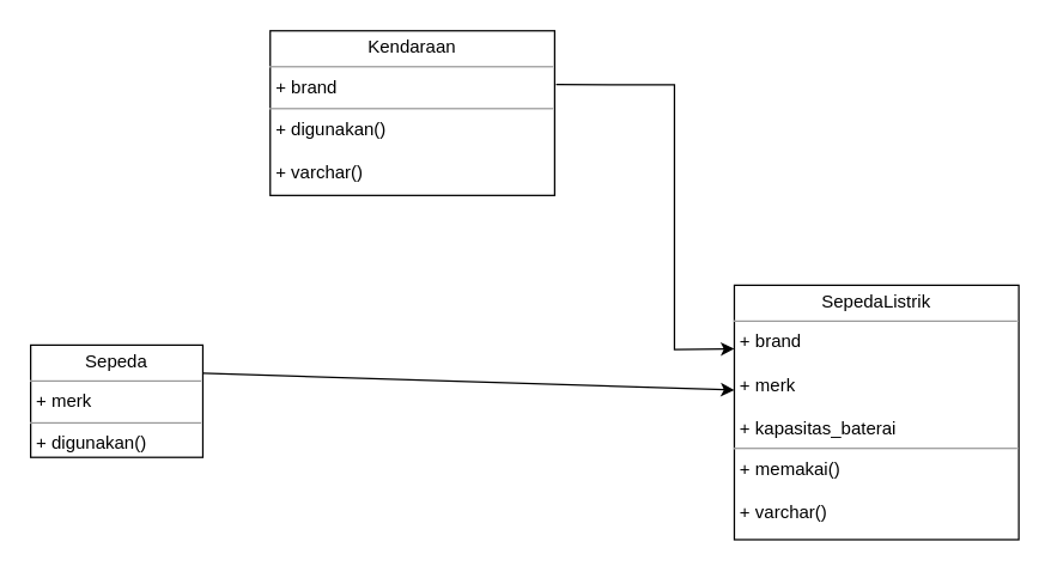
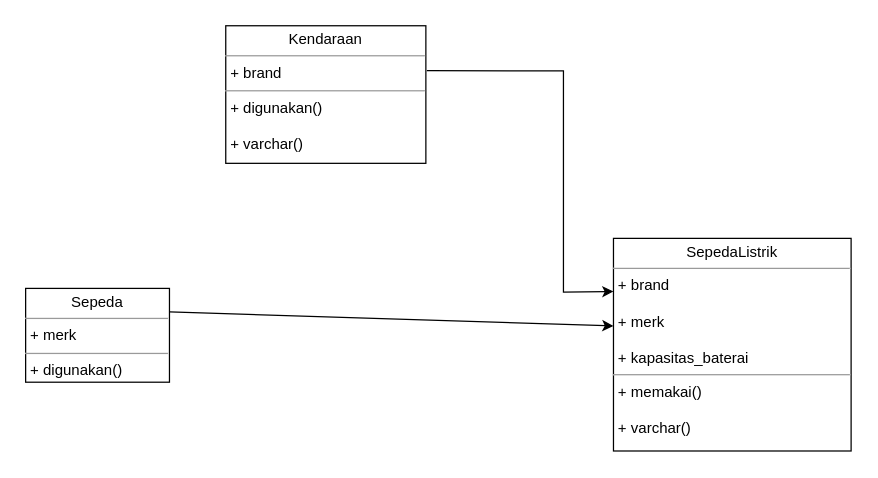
  <mxCell id="0" />
  <mxCell id="1" parent="0" />
- <mxCell id="2" value="&lt;p style=&quot;margin:0px;margin-top:4px;text-align:center;&quot;&gt;Kendaraan&lt;br&gt;&lt;/p&gt;&lt;hr size=&quot;1&quot;&gt;&lt;p style=&quot;margin:0px;margin-left:4px;&quot;&gt;+ brand &lt;br&gt;&lt;/p&gt;&lt;hr size=&quot;1&quot;&gt;&lt;p style=&quot;margin:0px;margin-left:4px;&quot;&gt;+ digunakan()&lt;/p&gt;&lt;p style=&quot;margin:0px;margin-left:4px;&quot;&gt;&lt;br&gt;&lt;/p&gt;&lt;p style=&quot;margin:0px;margin-left:4px;&quot;&gt;+ varchar()&lt;br&gt;&lt;/p&gt;" style="verticalAlign=top;align=left;overflow=fill;fontSize=12;fontFamily=Helvetica;html=1;whiteSpace=wrap;" vertex="1" parent="1"><mxGeometry x="180" y="20" width="190" height="110" as="geometry" /></mxCell>
+ <mxCell id="2" value="&lt;p style=&quot;margin:0px;margin-top:4px;text-align:center;&quot;&gt;Kendaraan&lt;br&gt;&lt;/p&gt;&lt;hr size=&quot;1&quot;&gt;&lt;p style=&quot;margin:0px;margin-left:4px;&quot;&gt;+ brand &lt;br&gt;&lt;/p&gt;&lt;hr size=&quot;1&quot;&gt;&lt;p style=&quot;margin:0px;margin-left:4px;&quot;&gt;+ digunakan()&lt;/p&gt;&lt;p style=&quot;margin:0px;margin-left:4px;&quot;&gt;&lt;br&gt;&lt;/p&gt;&lt;p style=&quot;margin:0px;margin-left:4px;&quot;&gt;+ varchar()&lt;br&gt;&lt;/p&gt;" style="verticalAlign=top;align=left;overflow=fill;fontSize=12;fontFamily=Helvetica;html=1;whiteSpace=wrap;" vertex="1" parent="1"><mxGeometry x="180" y="20" width="160" height="110" as="geometry" /></mxCell>
  <mxCell id="3" value="&lt;p style=&quot;margin:0px;margin-top:4px;text-align:center;&quot;&gt;Sepeda&lt;br&gt;&lt;/p&gt;&lt;hr size=&quot;1&quot;&gt;&lt;p style=&quot;margin:0px;margin-left:4px;&quot;&gt;+ merk&lt;br&gt;&lt;/p&gt;&lt;hr size=&quot;1&quot;&gt;&lt;p style=&quot;margin:0px;margin-left:4px;&quot;&gt;+ digunakan()&lt;/p&gt;&lt;p style=&quot;margin:0px;margin-left:4px;&quot;&gt;&lt;br&gt;&lt;/p&gt;&lt;p style=&quot;margin:0px;margin-left:4px;&quot;&gt;+ varchar()&lt;br&gt;&lt;/p&gt;" style="verticalAlign=top;align=left;overflow=fill;fontSize=12;fontFamily=Helvetica;html=1;whiteSpace=wrap;" vertex="1" parent="1"><mxGeometry x="20" y="230" width="115" height="75" as="geometry" /></mxCell>
  <mxCell id="4" value="&lt;p style=&quot;margin:0px;margin-top:4px;text-align:center;&quot;&gt;SepedaListrik&lt;br&gt;&lt;/p&gt;&lt;hr size=&quot;1&quot;&gt;&lt;p style=&quot;margin:0px;margin-left:4px;&quot;&gt;+ brand&lt;/p&gt;&lt;p style=&quot;margin:0px;margin-left:4px;&quot;&gt;&amp;nbsp;&lt;br&gt;&lt;/p&gt;&lt;p style=&quot;margin:0px;margin-left:4px;&quot;&gt;+ merk&lt;/p&gt;&lt;p style=&quot;margin:0px;margin-left:4px;&quot;&gt;&lt;br&gt;&lt;/p&gt;&lt;p style=&quot;margin:0px;margin-left:4px;&quot;&gt;+ kapasitas_baterai&lt;br&gt;&lt;/p&gt;&lt;hr size=&quot;1&quot;&gt;&lt;p style=&quot;margin:0px;margin-left:4px;&quot;&gt;+ memakai()&lt;/p&gt;&lt;p style=&quot;margin:0px;margin-left:4px;&quot;&gt;&lt;br&gt;&lt;/p&gt;&lt;p style=&quot;margin:0px;margin-left:4px;&quot;&gt;+ varchar()&lt;br&gt;&lt;/p&gt;" style="verticalAlign=top;align=left;overflow=fill;fontSize=12;fontFamily=Helvetica;html=1;whiteSpace=wrap;" vertex="1" parent="1"><mxGeometry x="490" y="190" width="190" height="170" as="geometry" /></mxCell>
  <mxCell id="5" value="" style="endArrow=classic;html=1;rounded=0;entryX=0;entryY=0.25;entryDx=0;entryDy=0;exitX=1.005;exitY=0.327;exitDx=0;exitDy=0;exitPerimeter=0;" edge="1" parent="1" source="2" target="4"><mxGeometry width="50" height="50" relative="1" as="geometry"><mxPoint x="290" y="190" as="sourcePoint" /><mxPoint x="340" y="140" as="targetPoint" /><Array as="points"><mxPoint x="450" y="56" /><mxPoint x="450" y="233" /></Array></mxGeometry></mxCell>
  <mxCell id="6" value="" style="endArrow=classic;html=1;rounded=0;exitX=1;exitY=0.25;exitDx=0;exitDy=0;entryX=0;entryY=0.412;entryDx=0;entryDy=0;entryPerimeter=0;" edge="1" parent="1" source="3" target="4"><mxGeometry width="50" height="50" relative="1" as="geometry"><mxPoint x="290" y="250" as="sourcePoint" /><mxPoint x="340" y="200" as="targetPoint" /></mxGeometry></mxCell>
